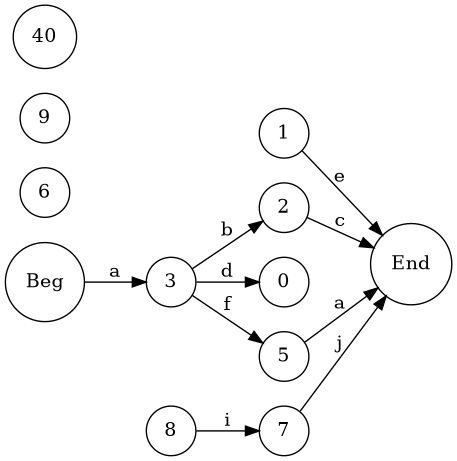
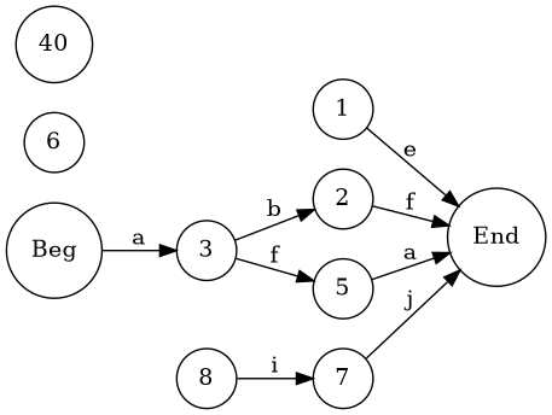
  digraph {
    fontname=Helvetica
    labelloc=t
    rankdir=LR
    node [shape=circle]
    edge [arrowhead=normal arrowtail=dot]
    n1 [label=End]
    1
    2
    3
-   0
    5
    n7 [label=Beg]
    8
    7
    6
-   9
    n12 [label=40]
    1 -> n1 [label=e]
-   2 -> n1 [label=c]
+   2 -> n1 [label=f]
    3 -> 2 [label=b]
-   3 -> 0 [label=d]
    3 -> 5 [label=f]
    5 -> n1 [label=a]
    n7 -> 3 [label=a]
    8 -> 7 [label=i]
    7 -> n1 [label=j]
  }
